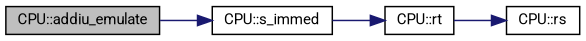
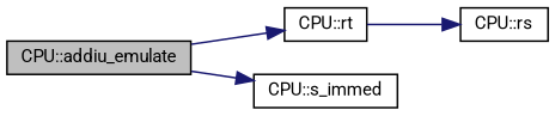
  digraph {
    fontname=Roboto
    rankdir=LR
    node [color=black fillcolor=white fontname=Roboto fontsize=10 shape=record style=filled]
    edge [color=midnightblue fontname=Roboto fontsize=10 labelfontname=FreeSans labelfontsize=10 style=solid]
    n1 [fillcolor=grey75 fontcolor=black height=0.2 label="CPU::addiu_emulate" width=0.4]
    n2 [height=0.2 label="CPU::rt" width=0.4]
    n3 [height=0.2 label="CPU::s_immed" width=0.4]
    n4 [height=0.2 label="CPU::rs" width=0.4]
-   n3 -> n2
+   n1 -> n2
    n1 -> n3
    n2 -> n4
  }
